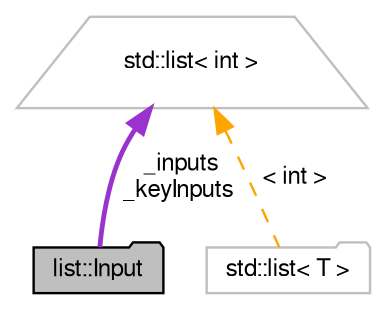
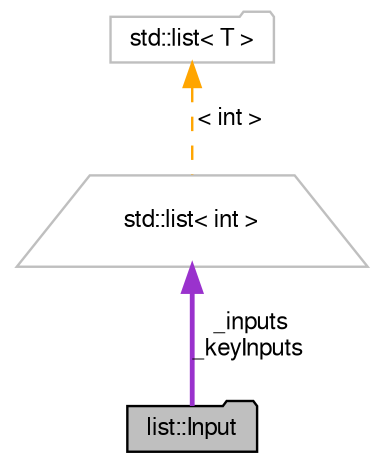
  digraph {
    node [color=grey75 fillcolor=white fontname=FreeSans fontsize=10 shape=folder style=filled]
    edge [dir=back fontname=FreeSans fontsize=10 labelfontname=FreeSans labelfontsize=10]
    n1 [color=black fillcolor=grey75 fontcolor=black height=0.2 label="list::Input" width=0.4]
    n2 [height=0.2 label="std::list\< int \>" shape=trapezium width=0.4]
    n3 [height=0.2 label="std::list\< T \>" width=0.4]
    n2 -> n1 [color=darkorchid3 label=" _inputs\n_keyInputs" style=bold]
-   n2 -> n3 [color=orange label=" \< int \>" style=dashed]
+   n3 -> n2 [color=orange label=" \< int \>" style=dashed]
  }
